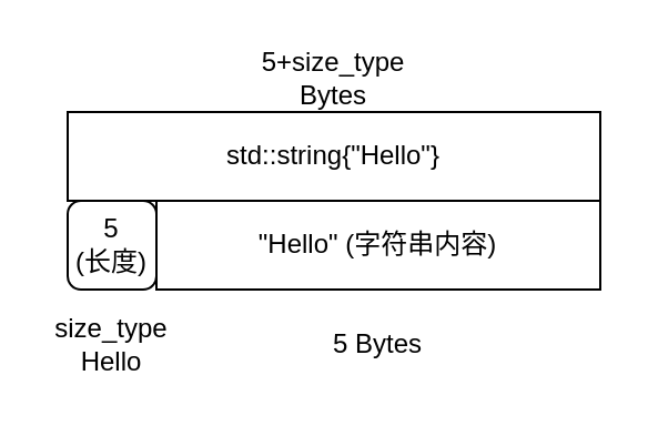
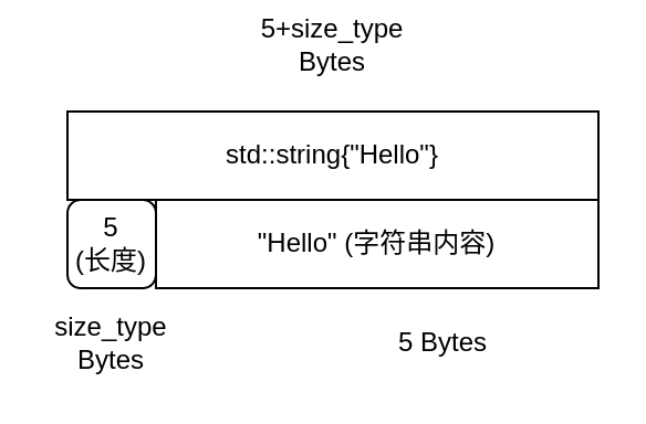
  <mxCell id="0" />
  <mxCell id="1" parent="0" />
- <mxCell id="2" value="5+size_type Bytes" style="text;html=1;strokeColor=none;fillColor=none;align=center;verticalAlign=middle;whiteSpace=wrap;rounded=0;" vertex="1" parent="1"><mxGeometry x="120" y="20" width="60" height="30" as="geometry" /></mxCell>
+ <mxCell id="2" value="5+size_type Bytes" style="text;html=1;strokeColor=none;fillColor=none;align=center;verticalAlign=middle;whiteSpace=wrap;rounded=0;" vertex="1" parent="1"><mxGeometry x="120" y="5" width="60" height="30" as="geometry" /></mxCell>
  <mxCell id="3" value="5&lt;br&gt;(长度)" style="whiteSpace=wrap;html=1;fillColor=none;rounded=1;" vertex="1" parent="1"><mxGeometry x="30" y="90" width="40" height="40" as="geometry" /></mxCell>
  <mxCell id="4" value="&quot;Hello&quot; (字符串内容)" style="rounded=0;whiteSpace=wrap;html=1;fillColor=none;" vertex="1" parent="1"><mxGeometry x="70" y="90" width="200" height="40" as="geometry" /></mxCell>
- <mxCell id="5" value="5 Bytes" style="text;html=1;strokeColor=none;fillColor=none;align=center;verticalAlign=middle;whiteSpace=wrap;rounded=0;" vertex="1" parent="1"><mxGeometry x="140" y="140" width="60" height="30" as="geometry" /></mxCell>
- <mxCell id="6" value="size_type Hello" style="text;html=1;strokeColor=none;fillColor=none;align=center;verticalAlign=middle;whiteSpace=wrap;rounded=0;" vertex="1" parent="1"><mxGeometry x="20" y="140" width="60" height="30" as="geometry" /></mxCell>
+ <mxCell id="5" value="5 Bytes" style="text;html=1;strokeColor=none;fillColor=none;align=center;verticalAlign=middle;whiteSpace=wrap;rounded=0;" vertex="1" parent="1"><mxGeometry x="170" y="140" width="60" height="30" as="geometry" /></mxCell>
+ <mxCell id="6" value="size_type Bytes" style="text;html=1;strokeColor=none;fillColor=none;align=center;verticalAlign=middle;whiteSpace=wrap;rounded=0;" vertex="1" parent="1"><mxGeometry x="20" y="140" width="60" height="30" as="geometry" /></mxCell>
  <mxCell id="7" value="std::string{&quot;Hello&quot;}" style="rounded=0;whiteSpace=wrap;html=1;fillColor=none;" vertex="1" parent="1"><mxGeometry x="30" y="50" width="240" height="40" as="geometry" /></mxCell>
